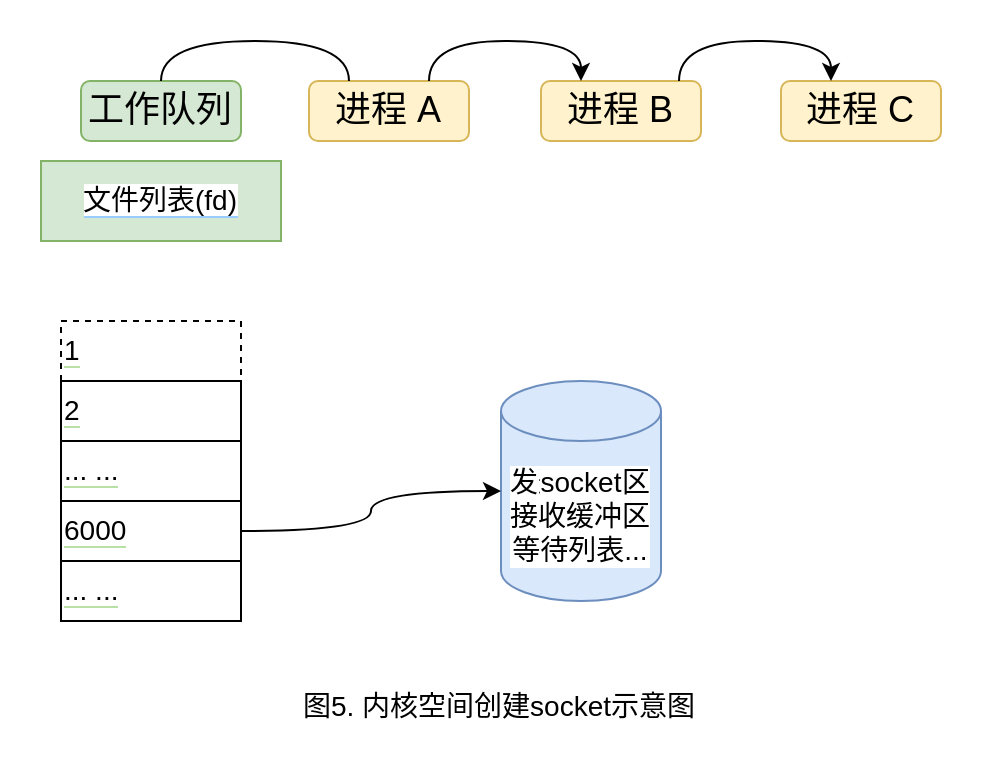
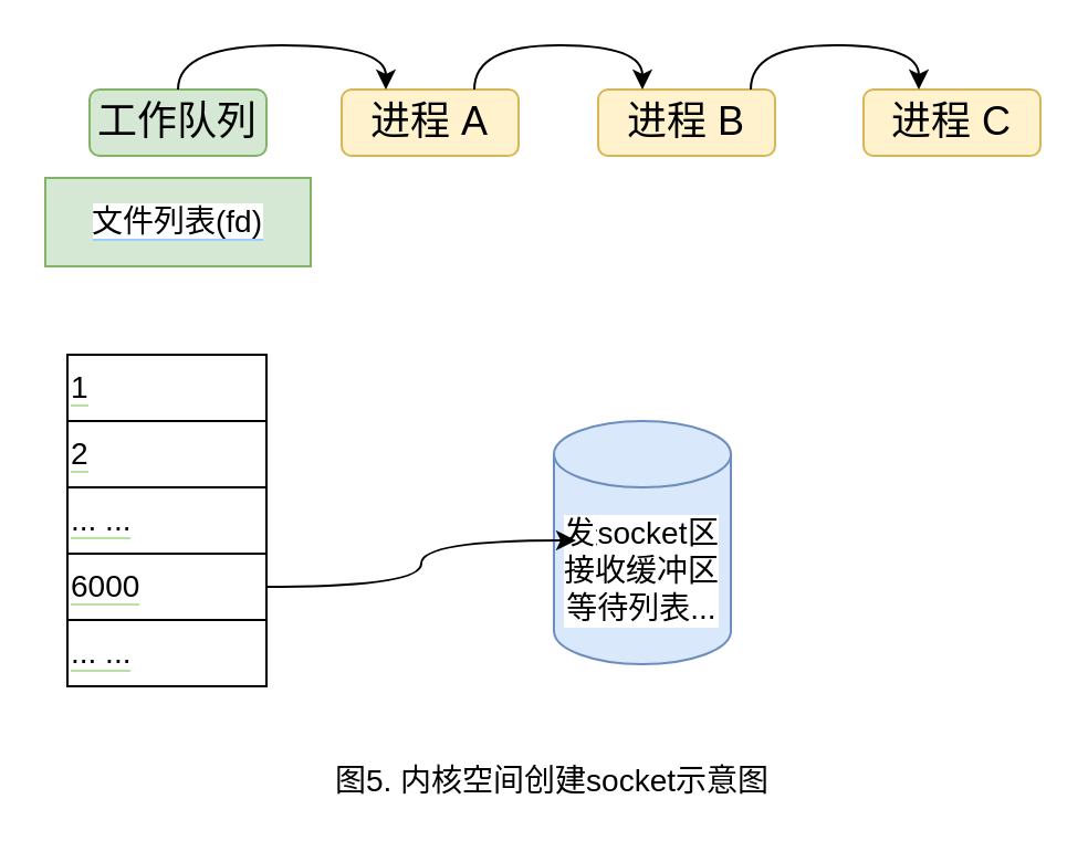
  <mxCell id="0" />
  <mxCell id="1" parent="0" />
  <mxCell id="2" value="工作队列" style="rounded=1;whiteSpace=wrap;html=1;fontSize=18;fillColor=#d5e8d4;strokeColor=#82b366;" vertex="1" parent="1"><mxGeometry x="40" y="40" width="80" height="30" as="geometry" /></mxCell>
  <mxCell id="3" value="进程 A" style="rounded=1;whiteSpace=wrap;html=1;fontSize=18;fillColor=#fff2cc;strokeColor=#d6b656;" vertex="1" parent="1"><mxGeometry x="154" y="40" width="80" height="30" as="geometry" /></mxCell>
  <mxCell id="4" value="进程 B" style="rounded=1;whiteSpace=wrap;html=1;fontSize=18;fillColor=#fff2cc;strokeColor=#d6b656;" vertex="1" parent="1"><mxGeometry x="270" y="40" width="80" height="30" as="geometry" /></mxCell>
  <mxCell id="5" value="进程 C" style="rounded=1;whiteSpace=wrap;html=1;fontSize=18;fillColor=#fff2cc;strokeColor=#d6b656;" vertex="1" parent="1"><mxGeometry x="390" y="40" width="80" height="30" as="geometry" /></mxCell>
- <mxCell id="6" value="" style="endArrow=none;html=1;rounded=0;fontSize=14;curved=1;exitX=0.5;exitY=0;exitDx=0;exitDy=0;entryX=0.25;entryY=0;entryDx=0;entryDy=0;edgeStyle=orthogonalEdgeStyle;" edge="1" parent="1" source="2" target="3"><mxGeometry width="50" height="50" relative="1" as="geometry"><mxPoint x="180" y="-10" as="sourcePoint" /><mxPoint x="230" y="-60" as="targetPoint" /><Array as="points"><mxPoint x="80" y="20" /><mxPoint x="174" y="20" /></Array></mxGeometry></mxCell>
+ <mxCell id="6" value="" style="endArrow=classic;html=1;rounded=0;fontSize=14;curved=1;exitX=0.5;exitY=0;exitDx=0;exitDy=0;entryX=0.25;entryY=0;entryDx=0;entryDy=0;edgeStyle=orthogonalEdgeStyle;" edge="1" parent="1" source="2" target="3"><mxGeometry width="50" height="50" relative="1" as="geometry"><mxPoint x="180" y="-10" as="sourcePoint" /><mxPoint x="230" y="-60" as="targetPoint" /><Array as="points"><mxPoint x="80" y="20" /><mxPoint x="174" y="20" /></Array></mxGeometry></mxCell>
  <mxCell id="7" value="" style="endArrow=classic;html=1;rounded=0;fontSize=14;curved=1;exitX=0.75;exitY=0;exitDx=0;exitDy=0;entryX=0.25;entryY=0;entryDx=0;entryDy=0;edgeStyle=orthogonalEdgeStyle;" edge="1" parent="1" source="3" target="4"><mxGeometry width="50" height="50" relative="1" as="geometry"><mxPoint x="220" y="-10" as="sourcePoint" /><mxPoint x="270" y="-60" as="targetPoint" /><Array as="points"><mxPoint x="214" y="20" /><mxPoint x="290" y="20" /></Array></mxGeometry></mxCell>
  <mxCell id="8" value="" style="endArrow=classic;html=1;rounded=0;fontSize=14;curved=1;exitX=0.75;exitY=0;exitDx=0;exitDy=0;entryX=0.25;entryY=0;entryDx=0;entryDy=0;edgeStyle=orthogonalEdgeStyle;" edge="1" parent="1"><mxGeometry width="50" height="50" relative="1" as="geometry"><mxPoint x="339" y="40" as="sourcePoint" /><mxPoint x="415" y="40" as="targetPoint" /><Array as="points"><mxPoint x="339" y="20" /><mxPoint x="415" y="20" /></Array></mxGeometry></mxCell>
  <mxCell id="9" value="图5. 内核空间创建socket示意图" style="text;html=1;align=center;verticalAlign=middle;resizable=0;points=[];autosize=1;strokeColor=none;fillColor=none;fontSize=14;" vertex="1" parent="1"><mxGeometry x="139" y="338" width="220" height="30" as="geometry" /></mxCell>
  <mxCell id="10" value="&lt;span style=&quot;background-color: rgb(255, 255, 255);&quot;&gt;文件列表(fd)&lt;/span&gt;" style="rounded=0;whiteSpace=wrap;html=1;labelBackgroundColor=#99CCFF;fontSize=14;fillColor=#d5e8d4;strokeColor=#82b366;" vertex="1" parent="1"><mxGeometry x="20" y="80" width="120" height="40" as="geometry" /></mxCell>
- <mxCell id="11" value="&lt;span style=&quot;background-color: rgb(255, 255, 255);&quot;&gt;1&lt;/span&gt;" style="rounded=0;whiteSpace=wrap;html=1;labelBackgroundColor=#B9E0A5;fontSize=14;align=left;dashed=1;" vertex="1" parent="1"><mxGeometry x="30" y="160" width="90" height="30" as="geometry" /></mxCell>
+ <mxCell id="11" value="&lt;span style=&quot;background-color: rgb(255, 255, 255);&quot;&gt;1&lt;/span&gt;" style="rounded=0;whiteSpace=wrap;html=1;labelBackgroundColor=#B9E0A5;fontSize=14;align=left;" vertex="1" parent="1"><mxGeometry x="30" y="160" width="90" height="30" as="geometry" /></mxCell>
  <mxCell id="12" value="&lt;span style=&quot;background-color: rgb(255, 255, 255);&quot;&gt;2&lt;/span&gt;" style="rounded=0;whiteSpace=wrap;html=1;labelBackgroundColor=#B9E0A5;fontSize=14;align=left;" vertex="1" parent="1"><mxGeometry x="30" y="190" width="90" height="30" as="geometry" /></mxCell>
  <mxCell id="13" value="&lt;span style=&quot;background-color: rgb(255, 255, 255);&quot;&gt;... ...&lt;/span&gt;" style="rounded=0;whiteSpace=wrap;html=1;labelBackgroundColor=#B9E0A5;fontSize=14;align=left;" vertex="1" parent="1"><mxGeometry x="30" y="220" width="90" height="30" as="geometry" /></mxCell>
  <mxCell id="14" value="&lt;span style=&quot;background-color: rgb(255, 255, 255);&quot;&gt;6000&lt;/span&gt;" style="rounded=0;whiteSpace=wrap;html=1;labelBackgroundColor=#B9E0A5;fontSize=14;align=left;" vertex="1" parent="1"><mxGeometry x="30" y="250" width="90" height="30" as="geometry" /></mxCell>
  <mxCell id="15" value="&lt;span style=&quot;background-color: rgb(255, 255, 255);&quot;&gt;... ...&lt;/span&gt;" style="rounded=0;whiteSpace=wrap;html=1;labelBackgroundColor=#B9E0A5;fontSize=14;align=left;" vertex="1" parent="1"><mxGeometry x="30" y="280" width="90" height="30" as="geometry" /></mxCell>
  <mxCell id="16" value="发送缓冲区&lt;br&gt;接收缓冲区&lt;br&gt;等待列表..." style="shape=cylinder3;whiteSpace=wrap;html=1;boundedLbl=1;backgroundOutline=1;size=15;labelBackgroundColor=#FFFFFF;fontSize=14;fillColor=#dae8fc;strokeColor=#6c8ebf;" vertex="1" parent="1"><mxGeometry x="250" y="190" width="80" height="110" as="geometry" /></mxCell>
  <mxCell id="17" value="&lt;span style=&quot;background-color: rgb(255, 255, 255);&quot;&gt;socket&lt;/span&gt;" style="text;html=1;align=center;verticalAlign=middle;resizable=0;points=[];autosize=1;strokeColor=none;fillColor=none;fontSize=14;" vertex="1" parent="1"><mxGeometry x="260" y="226" width="60" height="30" as="geometry" /></mxCell>
- <mxCell id="18" value="" style="endArrow=classic;html=1;rounded=0;fontSize=14;exitX=1;exitY=0.5;exitDx=0;exitDy=0;edgeStyle=orthogonalEdgeStyle;curved=1;" edge="1" parent="1" source="14" target="16"><mxGeometry width="50" height="50" relative="1" as="geometry"><mxPoint x="150" y="280" as="sourcePoint" /><mxPoint x="240" y="180" as="targetPoint" /></mxGeometry></mxCell>
+ <mxCell id="18" value="" style="endArrow=classic;html=1;rounded=0;fontSize=14;exitX=1;exitY=0.5;exitDx=0;exitDy=0;entryX=0;entryY=0.6;entryDx=0;entryDy=0;entryPerimeter=0;edgeStyle=orthogonalEdgeStyle;curved=1;" edge="1" parent="1" source="14" target="17"><mxGeometry width="50" height="50" relative="1" as="geometry"><mxPoint x="150" y="280" as="sourcePoint" /><mxPoint x="240" y="180" as="targetPoint" /></mxGeometry></mxCell>
